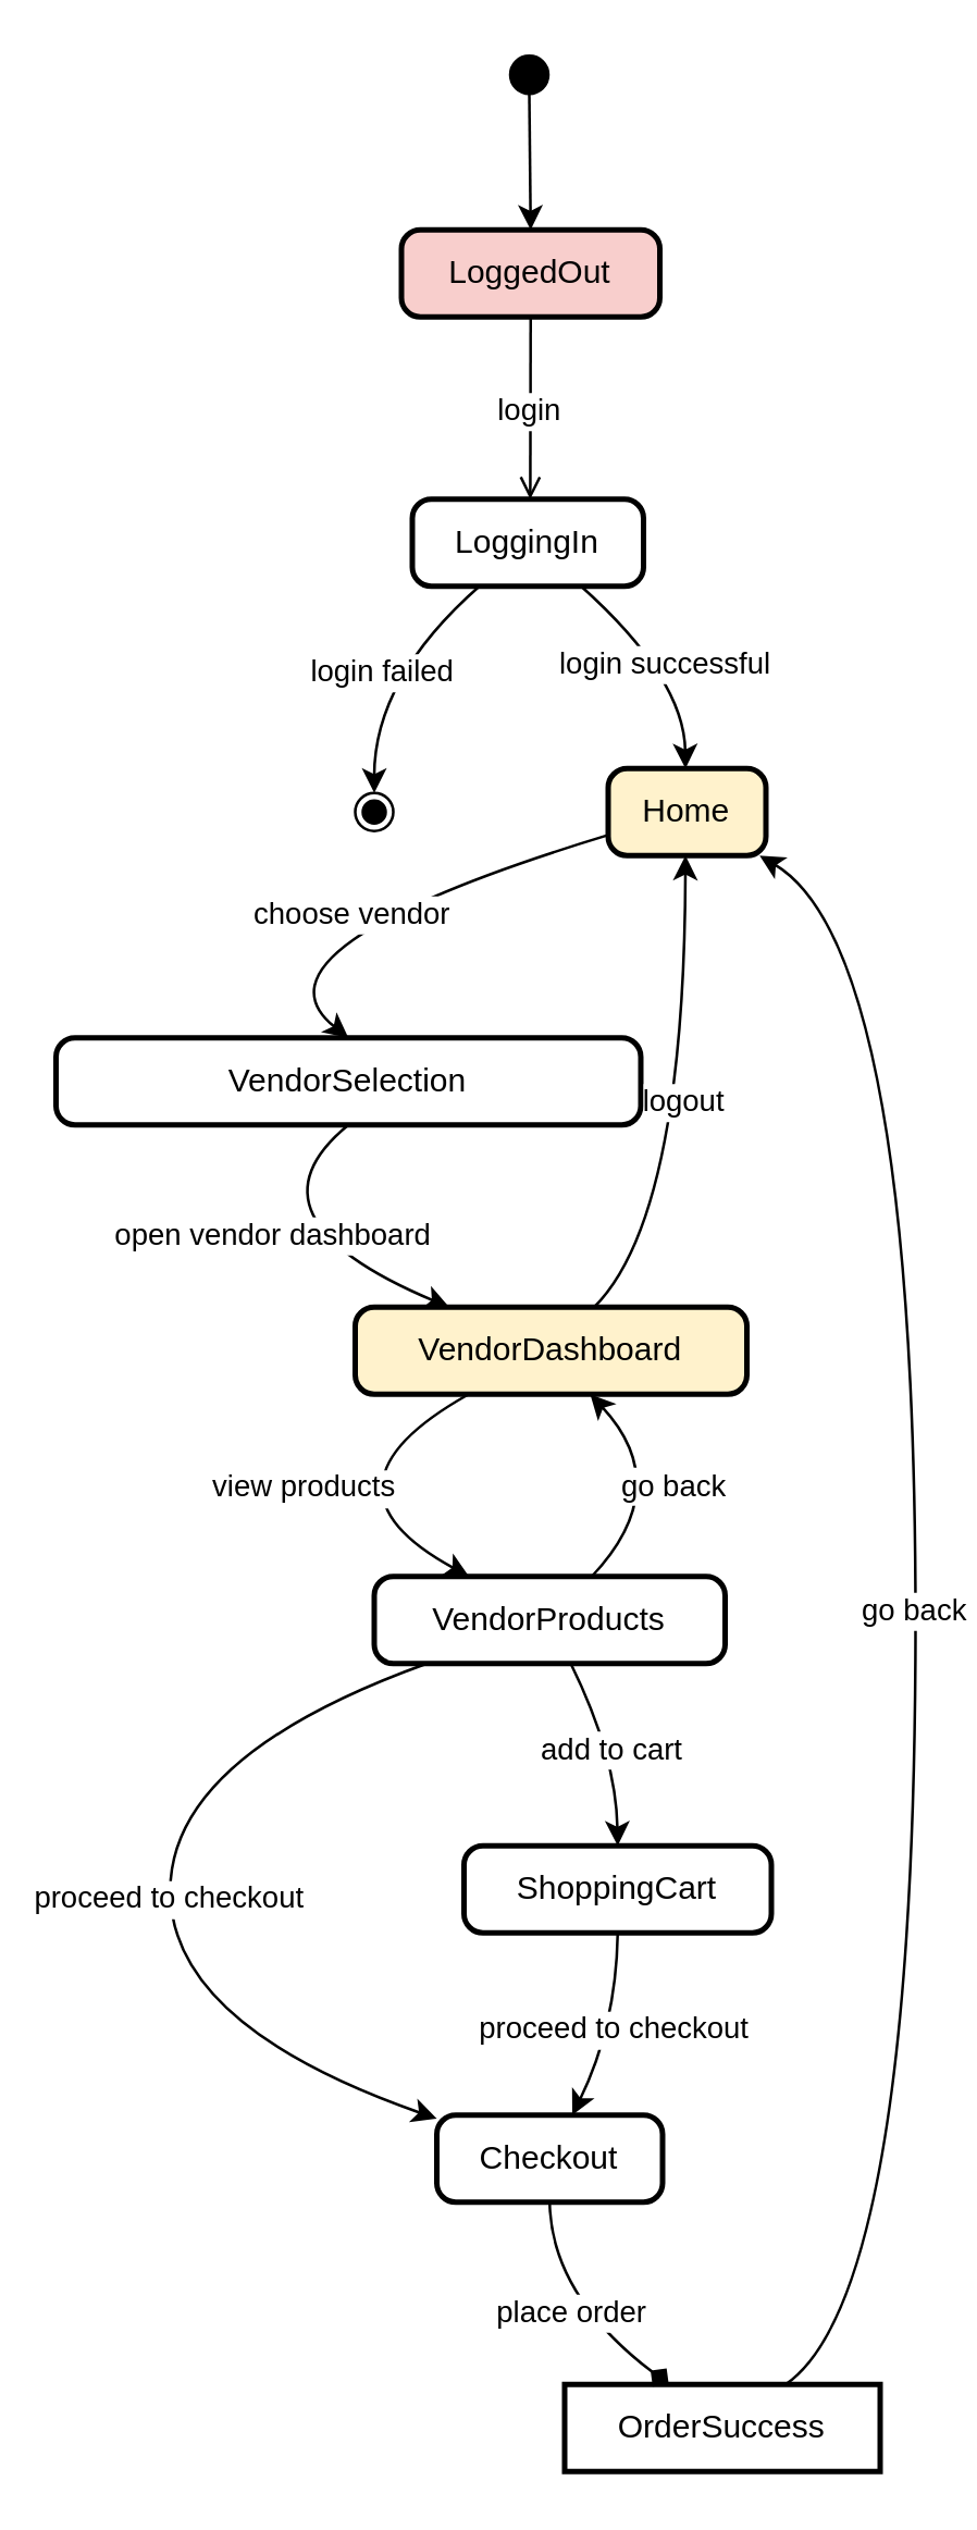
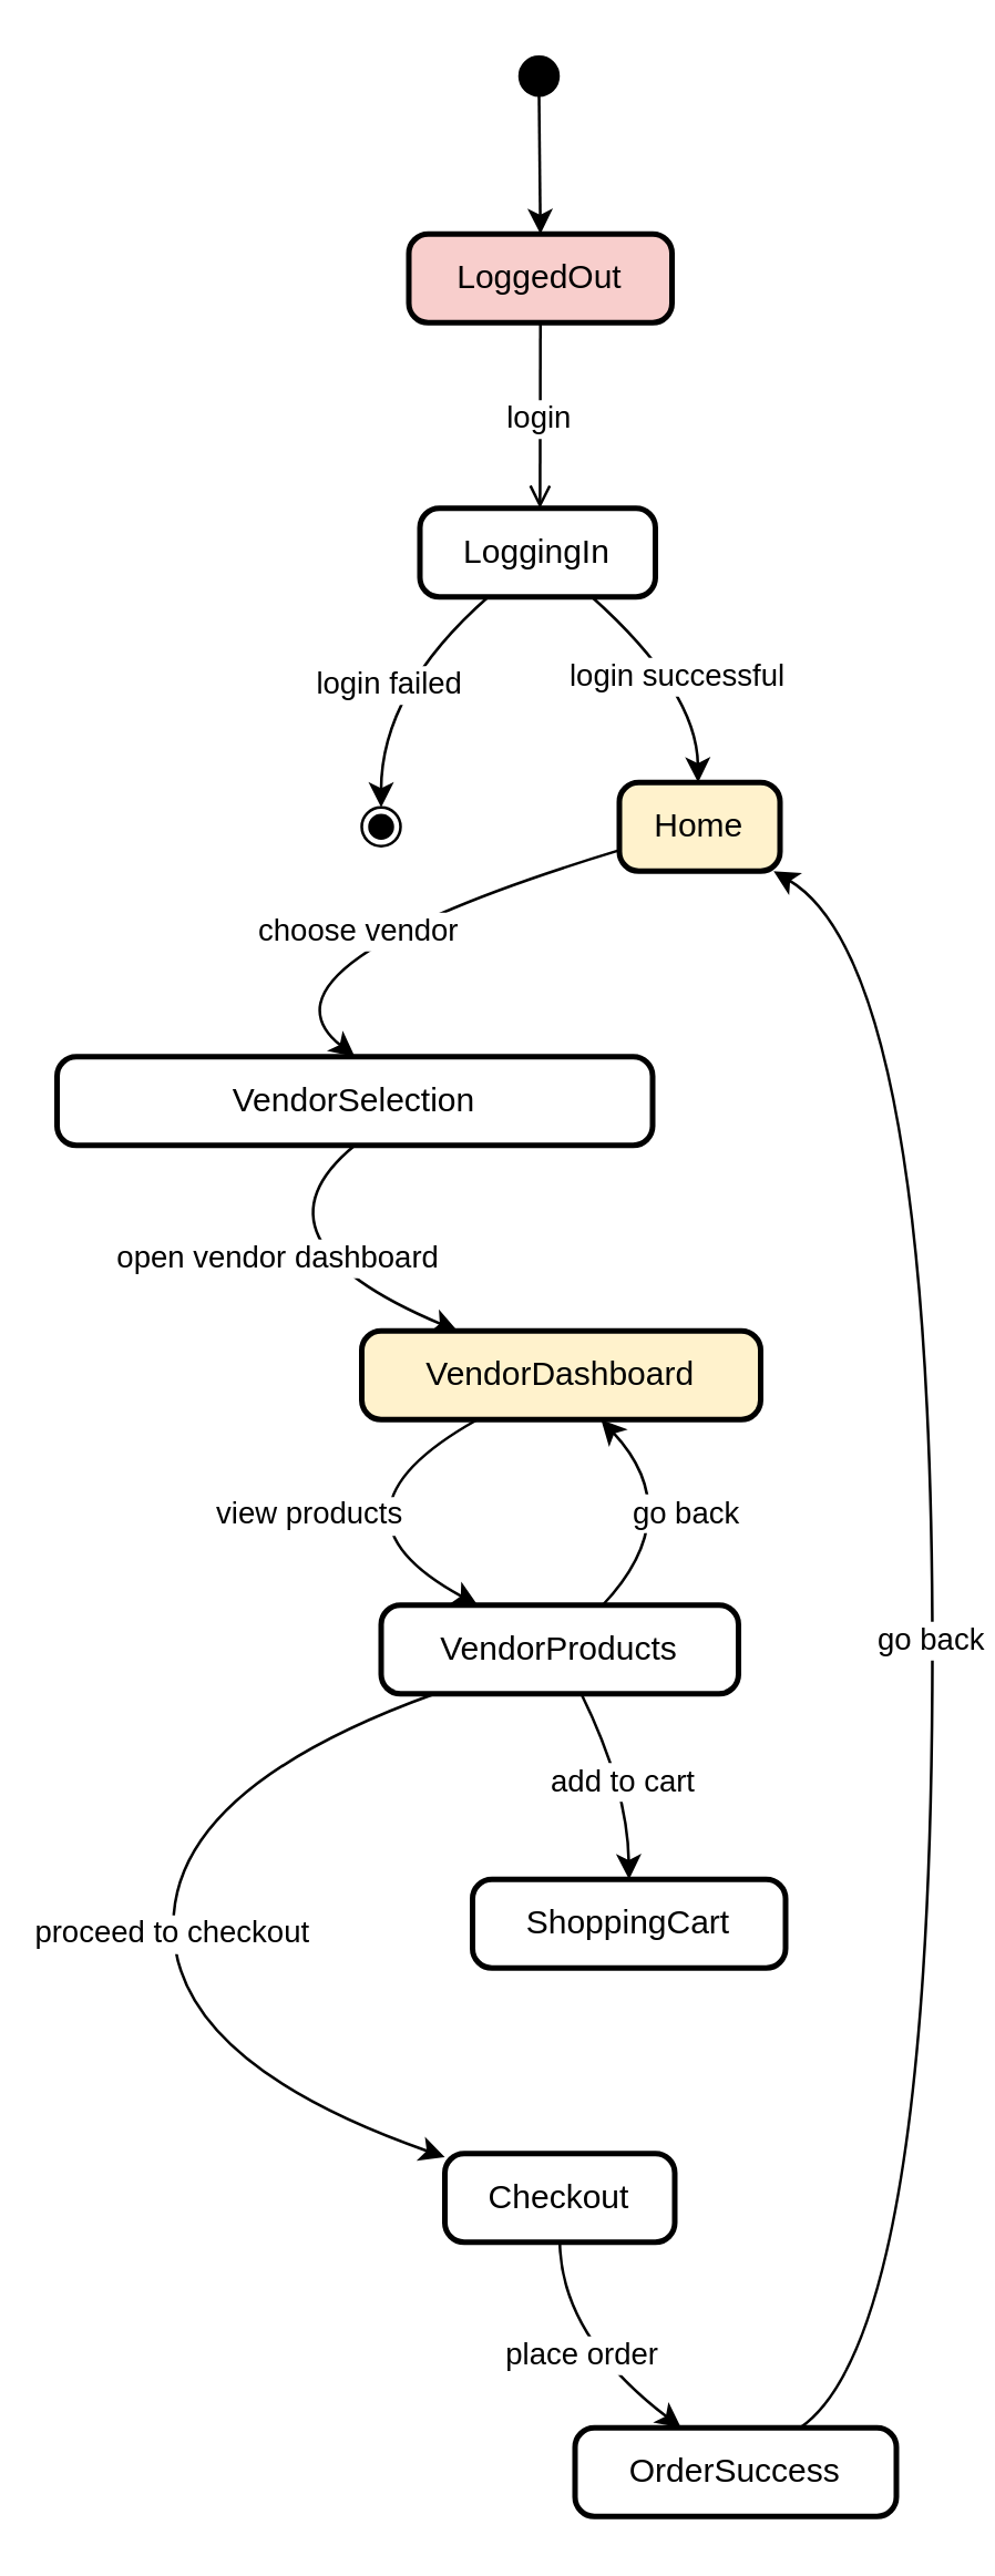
  <mxCell id="0" />
  <mxCell id="1" parent="0" />
  <mxCell id="2" value="" style="ellipse;fillColor=strokeColor;" vertex="1" parent="1"><mxGeometry x="187" y="20" width="14" height="14" as="geometry" /></mxCell>
  <mxCell id="3" value="LoggedOut" style="rounded=1;absoluteArcSize=1;arcSize=14;whiteSpace=wrap;strokeWidth=2;fillColor=#f8cecc;" vertex="1" parent="1"><mxGeometry x="147" y="84" width="95" height="32" as="geometry" /></mxCell>
  <mxCell id="4" value="LoggingIn" style="rounded=1;absoluteArcSize=1;arcSize=14;whiteSpace=wrap;strokeWidth=2;" vertex="1" parent="1"><mxGeometry x="151" y="183" width="85" height="32" as="geometry" /></mxCell>
  <mxCell id="5" value="" style="ellipse;shape=endState;fillColor=strokeColor;" vertex="1" parent="1"><mxGeometry x="130" y="291" width="14" height="14" as="geometry" /></mxCell>
  <mxCell id="6" value="Home" style="rounded=1;absoluteArcSize=1;arcSize=14;whiteSpace=wrap;strokeWidth=2;fillColor=#fff2cc;" vertex="1" parent="1"><mxGeometry x="223" y="282" width="58" height="32" as="geometry" /></mxCell>
  <mxCell id="7" value="VendorSelection" style="rounded=1;absoluteArcSize=1;arcSize=14;whiteSpace=wrap;strokeWidth=2;" vertex="1" parent="1"><mxGeometry x="20" y="381" width="215" height="32" as="geometry" /></mxCell>
  <mxCell id="8" value="VendorDashboard" style="rounded=1;absoluteArcSize=1;arcSize=14;whiteSpace=wrap;strokeWidth=2;fillColor=#fff2cc;" vertex="1" parent="1"><mxGeometry x="130" y="480" width="144" height="32" as="geometry" /></mxCell>
  <mxCell id="9" value="VendorProducts" style="rounded=1;absoluteArcSize=1;arcSize=14;whiteSpace=wrap;strokeWidth=2;" vertex="1" parent="1"><mxGeometry x="137" y="579" width="129" height="32" as="geometry" /></mxCell>
  <mxCell id="10" value="ShoppingCart" style="rounded=1;absoluteArcSize=1;arcSize=14;whiteSpace=wrap;strokeWidth=2;" vertex="1" parent="1"><mxGeometry x="170" y="678" width="113" height="32" as="geometry" /></mxCell>
  <mxCell id="11" value="Checkout" style="rounded=1;absoluteArcSize=1;arcSize=14;whiteSpace=wrap;strokeWidth=2;" vertex="1" parent="1"><mxGeometry x="160" y="777" width="83" height="32" as="geometry" /></mxCell>
- <mxCell id="12" value="OrderSuccess" style="absoluteArcSize=1;arcSize=14;whiteSpace=wrap;strokeWidth=2;rounded=0;" vertex="1" parent="1"><mxGeometry x="207" y="876" width="116" height="32" as="geometry" /></mxCell>
+ <mxCell id="12" value="OrderSuccess" style="rounded=1;absoluteArcSize=1;arcSize=14;whiteSpace=wrap;strokeWidth=2;" vertex="1" parent="1"><mxGeometry x="207" y="876" width="116" height="32" as="geometry" /></mxCell>
  <mxCell id="13" value="" style="curved=1;startArrow=none;;exitX=0.51;exitY=1;entryX=0.5;entryY=0;" edge="1" parent="1" source="2" target="3"><mxGeometry relative="1" as="geometry"><Array as="points" /></mxGeometry></mxCell>
  <mxCell id="14" value="login" style="curved=1;startArrow=none;exitX=0.5;exitY=1;entryX=0.51;entryY=0;endArrow=open;" edge="1" parent="1" source="3" target="4"><mxGeometry relative="1" as="geometry"><Array as="points" /></mxGeometry></mxCell>
  <mxCell id="15" value="login failed" style="curved=1;startArrow=none;;exitX=0.29;exitY=1;entryX=0.48;entryY=0;" edge="1" parent="1" source="4" target="5"><mxGeometry relative="1" as="geometry"><Array as="points"><mxPoint x="137" y="249" /></Array></mxGeometry></mxCell>
  <mxCell id="16" value="login successful" style="curved=1;startArrow=none;;exitX=0.73;exitY=1;entryX=0.49;entryY=0;" edge="1" parent="1" source="4" target="6"><mxGeometry relative="1" as="geometry"><Array as="points"><mxPoint x="251" y="249" /></Array></mxGeometry></mxCell>
  <mxCell id="17" value="choose vendor" style="curved=1;startArrow=none;;exitX=-0.01;exitY=0.77;entryX=0.5;entryY=0;" edge="1" parent="1" source="6" target="7"><mxGeometry relative="1" as="geometry"><Array as="points"><mxPoint x="86" y="348" /></Array></mxGeometry></mxCell>
  <mxCell id="18" value="open vendor dashboard" style="curved=1;startArrow=none;;exitX=0.5;exitY=1;entryX=0.24;entryY=0;" edge="1" parent="1" source="7" target="8"><mxGeometry relative="1" as="geometry"><Array as="points"><mxPoint x="86" y="447" /></Array></mxGeometry></mxCell>
  <mxCell id="19" value="view products" style="curved=1;startArrow=none;;exitX=0.29;exitY=1;entryX=0.27;entryY=0;" edge="1" parent="1" source="8" target="9"><mxGeometry relative="1" as="geometry"><Array as="points"><mxPoint x="111" y="546" /></Array></mxGeometry></mxCell>
- <mxCell id="20" value="logout" style="curved=1;startArrow=none;;exitX=0.61;exitY=0;entryX=0.49;entryY=1;" edge="1" parent="1" source="8" target="6"><mxGeometry relative="1" as="geometry"><Array as="points"><mxPoint x="251" y="447" /></Array></mxGeometry></mxCell>
  <mxCell id="21" value="go back" style="curved=1;startArrow=none;;exitX=0.62;exitY=0;entryX=0.6;entryY=1;" edge="1" parent="1" source="9" target="8"><mxGeometry relative="1" as="geometry"><Array as="points"><mxPoint x="248" y="546" /></Array></mxGeometry></mxCell>
  <mxCell id="22" value="add to cart" style="curved=1;startArrow=none;;exitX=0.56;exitY=1;entryX=0.5;entryY=0;" edge="1" parent="1" source="9" target="10"><mxGeometry relative="1" as="geometry"><Array as="points"><mxPoint x="226" y="645" /></Array></mxGeometry></mxCell>
  <mxCell id="23" value="proceed to checkout" style="curved=1;startArrow=none;;exitX=0.15;exitY=1;entryX=0;entryY=0.04;" edge="1" parent="1" source="9" target="11"><mxGeometry relative="1" as="geometry"><Array as="points"><mxPoint x="62" y="645" /><mxPoint x="62" y="744" /></Array></mxGeometry></mxCell>
- <mxCell id="24" value="proceed to checkout" style="curved=1;startArrow=none;;exitX=0.5;exitY=1;entryX=0.6;entryY=0;" edge="1" parent="1" source="10" target="11"><mxGeometry relative="1" as="geometry"><Array as="points"><mxPoint x="226" y="744" /></Array></mxGeometry></mxCell>
- <mxCell id="25" value="place order" style="curved=1;startArrow=none;exitX=0.5;exitY=1;entryX=0.33;entryY=0;endArrow=diamond;" edge="1" parent="1" source="11" target="12"><mxGeometry relative="1" as="geometry"><Array as="points"><mxPoint x="202" y="843" /></Array></mxGeometry></mxCell>
+ <mxCell id="25" value="place order" style="curved=1;startArrow=none;;exitX=0.5;exitY=1;entryX=0.33;entryY=0;" edge="1" parent="1" source="11" target="12"><mxGeometry relative="1" as="geometry"><Array as="points"><mxPoint x="202" y="843" /></Array></mxGeometry></mxCell>
  <mxCell id="26" value="go back" style="curved=1;startArrow=none;;exitX=0.7;exitY=0;entryX=0.96;entryY=1;" edge="1" parent="1" source="12" target="6"><mxGeometry relative="1" as="geometry"><Array as="points"><mxPoint x="336" y="843" /><mxPoint x="336" y="348" /></Array></mxGeometry></mxCell>
